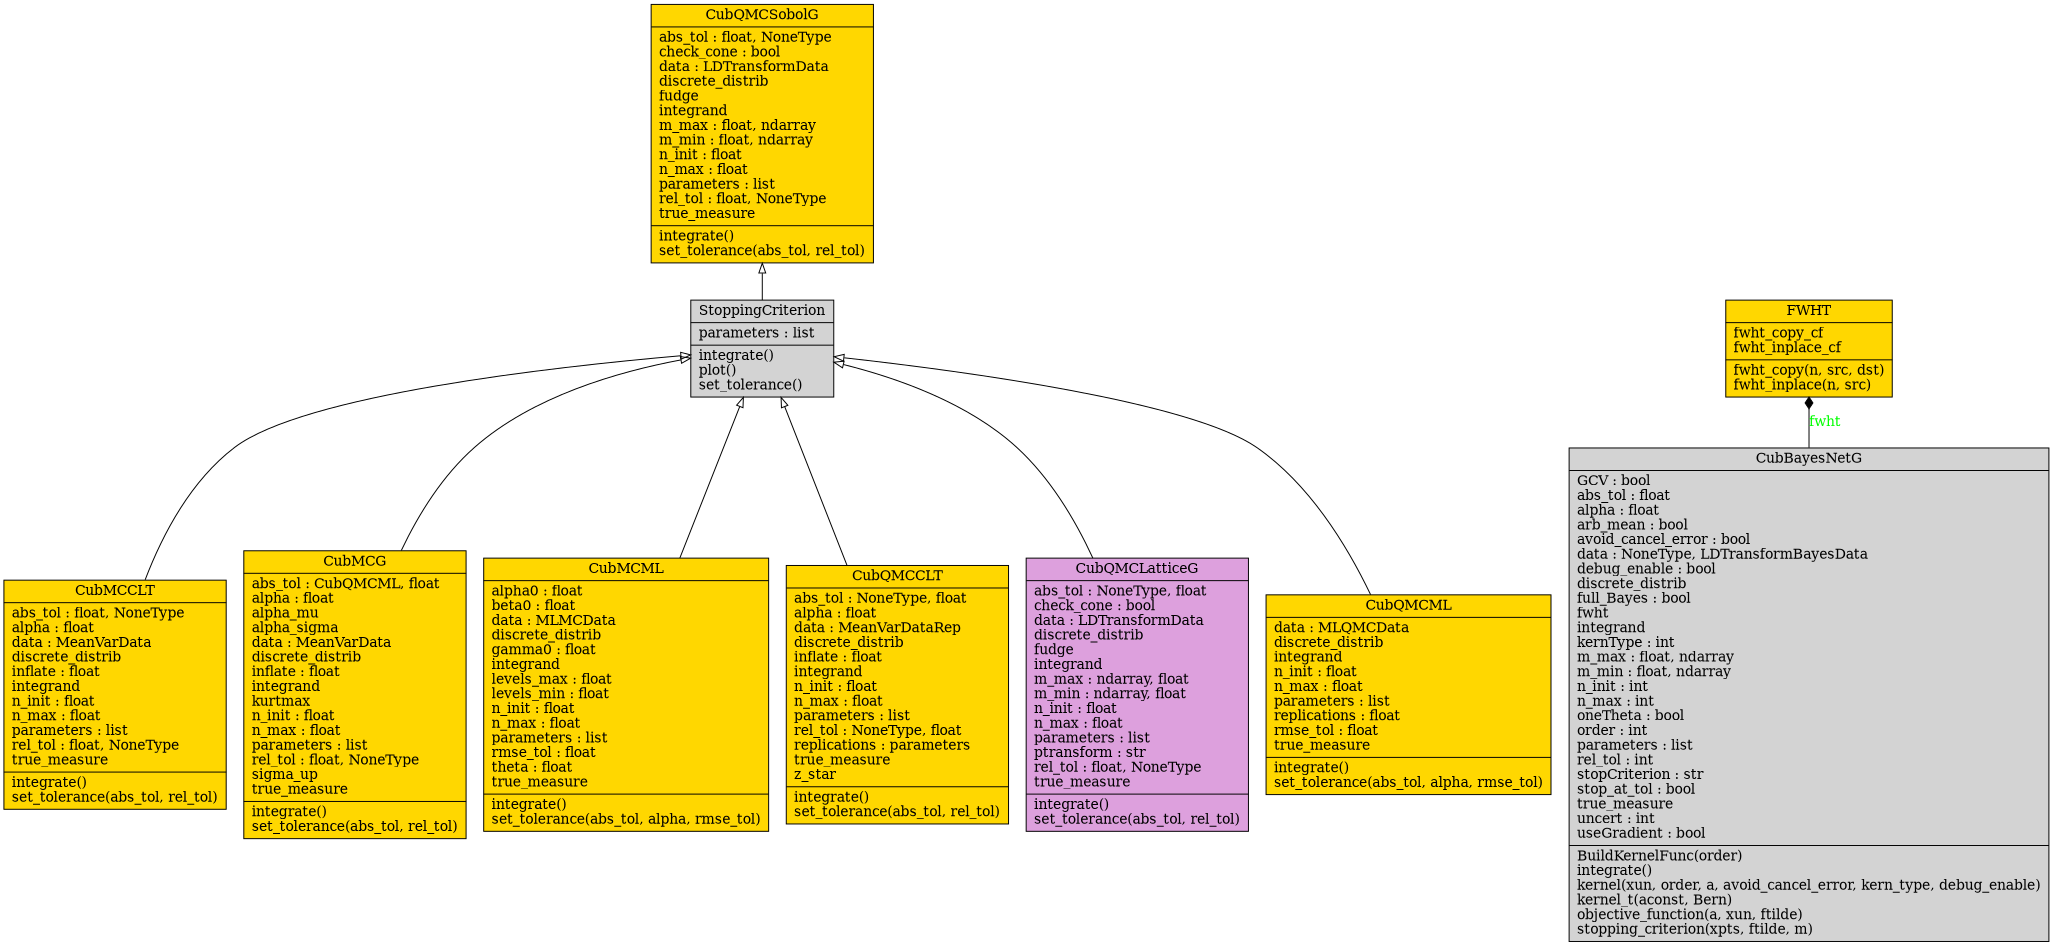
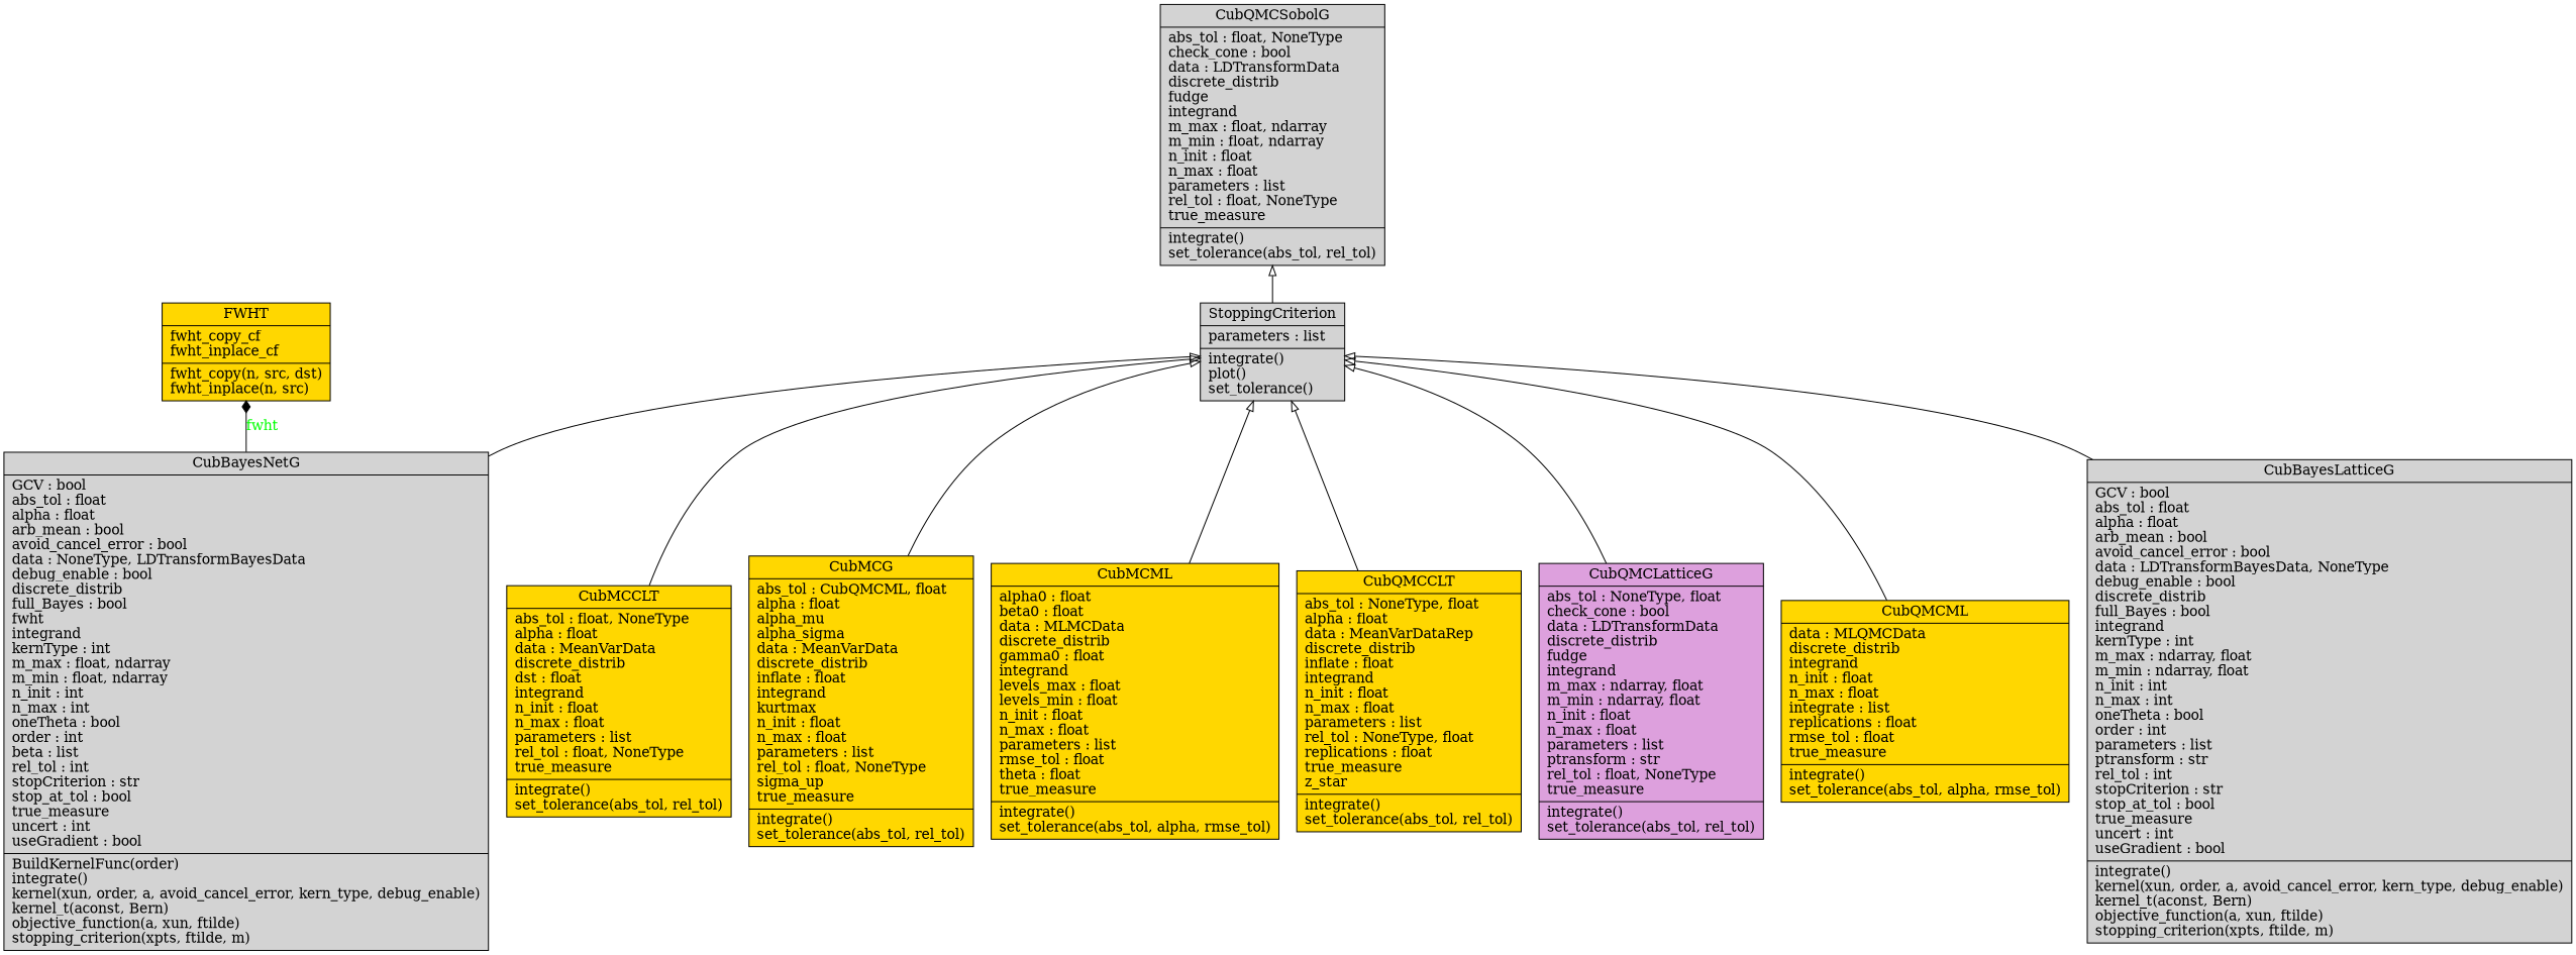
  digraph {
    rankdir=BT
    node [fillcolor=gold shape=record style=filled]
    edge [arrowhead=empty arrowtail=none]
+   n1 [fillcolor=lightgrey label="{CubBayesLatticeG|GCV : bool\labs_tol : float\lalpha : float\larb_mean : bool\lavoid_cancel_error : bool\ldata : LDTransformBayesData, NoneType\ldebug_enable : bool\ldiscrete_distrib\lfull_Bayes : bool\lintegrand\lkernType : int\lm_max : ndarray, float\lm_min : ndarray, float\ln_init : int\ln_max : int\loneTheta : bool\lorder : int\lparameters : list\lptransform : str\lrel_tol : int\lstopCriterion : str\lstop_at_tol : bool\ltrue_measure\luncert : int\luseGradient : bool\l|integrate()\lkernel(xun, order, a, avoid_cancel_error, kern_type, debug_enable)\lkernel_t(aconst, Bern)\lobjective_function(a, xun, ftilde)\lstopping_criterion(xpts, ftilde, m)\l}"]
    n2 [fillcolor=lightgrey label="{StoppingCriterion|parameters : list\l|integrate()\lplot()\lset_tolerance()\l}"]
-   n3 [label="{CubQMCSobolG|abs_tol : float, NoneType\lcheck_cone : bool\ldata : LDTransformData\ldiscrete_distrib\lfudge\lintegrand\lm_max : float, ndarray\lm_min : float, ndarray\ln_init : float\ln_max : float\lparameters : list\lrel_tol : float, NoneType\ltrue_measure\l|integrate()\lset_tolerance(abs_tol, rel_tol)\l}"]
-   n4 [fillcolor=lightgrey label="{CubBayesNetG|GCV : bool\labs_tol : float\lalpha : float\larb_mean : bool\lavoid_cancel_error : bool\ldata : NoneType, LDTransformBayesData\ldebug_enable : bool\ldiscrete_distrib\lfull_Bayes : bool\lfwht\lintegrand\lkernType : int\lm_max : float, ndarray\lm_min : float, ndarray\ln_init : int\ln_max : int\loneTheta : bool\lorder : int\lparameters : list\lrel_tol : int\lstopCriterion : str\lstop_at_tol : bool\ltrue_measure\luncert : int\luseGradient : bool\l|BuildKernelFunc(order)\lintegrate()\lkernel(xun, order, a, avoid_cancel_error, kern_type, debug_enable)\lkernel_t(aconst, Bern)\lobjective_function(a, xun, ftilde)\lstopping_criterion(xpts, ftilde, m)\l}"]
+   n3 [fillcolor=lightgrey label="{CubQMCSobolG|abs_tol : float, NoneType\lcheck_cone : bool\ldata : LDTransformData\ldiscrete_distrib\lfudge\lintegrand\lm_max : float, ndarray\lm_min : float, ndarray\ln_init : float\ln_max : float\lparameters : list\lrel_tol : float, NoneType\ltrue_measure\l|integrate()\lset_tolerance(abs_tol, rel_tol)\l}"]
+   n4 [fillcolor=lightgrey label="{CubBayesNetG|GCV : bool\labs_tol : float\lalpha : float\larb_mean : bool\lavoid_cancel_error : bool\ldata : NoneType, LDTransformBayesData\ldebug_enable : bool\ldiscrete_distrib\lfull_Bayes : bool\lfwht\lintegrand\lkernType : int\lm_max : float, ndarray\lm_min : float, ndarray\ln_init : int\ln_max : int\loneTheta : bool\lorder : int\lbeta : list\lrel_tol : int\lstopCriterion : str\lstop_at_tol : bool\ltrue_measure\luncert : int\luseGradient : bool\l|BuildKernelFunc(order)\lintegrate()\lkernel(xun, order, a, avoid_cancel_error, kern_type, debug_enable)\lkernel_t(aconst, Bern)\lobjective_function(a, xun, ftilde)\lstopping_criterion(xpts, ftilde, m)\l}"]
    n5 [label="{FWHT|fwht_copy_cf\lfwht_inplace_cf\l|fwht_copy(n, src, dst)\lfwht_inplace(n, src)\l}"]
-   n6 [label="{CubMCCLT|abs_tol : float, NoneType\lalpha : float\ldata : MeanVarData\ldiscrete_distrib\linflate : float\lintegrand\ln_init : float\ln_max : float\lparameters : list\lrel_tol : float, NoneType\ltrue_measure\l|integrate()\lset_tolerance(abs_tol, rel_tol)\l}"]
+   n6 [label="{CubMCCLT|abs_tol : float, NoneType\lalpha : float\ldata : MeanVarData\ldiscrete_distrib\ldst : float\lintegrand\ln_init : float\ln_max : float\lparameters : list\lrel_tol : float, NoneType\ltrue_measure\l|integrate()\lset_tolerance(abs_tol, rel_tol)\l}"]
    n7 [label="{CubMCG|abs_tol : CubQMCML, float\lalpha : float\lalpha_mu\lalpha_sigma\ldata : MeanVarData\ldiscrete_distrib\linflate : float\lintegrand\lkurtmax\ln_init : float\ln_max : float\lparameters : list\lrel_tol : float, NoneType\lsigma_up\ltrue_measure\l|integrate()\lset_tolerance(abs_tol, rel_tol)\l}"]
    n8 [label="{CubMCML|alpha0 : float\lbeta0 : float\ldata : MLMCData\ldiscrete_distrib\lgamma0 : float\lintegrand\llevels_max : float\llevels_min : float\ln_init : float\ln_max : float\lparameters : list\lrmse_tol : float\ltheta : float\ltrue_measure\l|integrate()\lset_tolerance(abs_tol, alpha, rmse_tol)\l}"]
-   n9 [label="{CubQMCCLT|abs_tol : NoneType, float\lalpha : float\ldata : MeanVarDataRep\ldiscrete_distrib\linflate : float\lintegrand\ln_init : float\ln_max : float\lparameters : list\lrel_tol : NoneType, float\lreplications : parameters\ltrue_measure\lz_star\l|integrate()\lset_tolerance(abs_tol, rel_tol)\l}"]
+   n9 [label="{CubQMCCLT|abs_tol : NoneType, float\lalpha : float\ldata : MeanVarDataRep\ldiscrete_distrib\linflate : float\lintegrand\ln_init : float\ln_max : float\lparameters : list\lrel_tol : NoneType, float\lreplications : float\ltrue_measure\lz_star\l|integrate()\lset_tolerance(abs_tol, rel_tol)\l}"]
    n10 [fillcolor=plum label="{CubQMCLatticeG|abs_tol : NoneType, float\lcheck_cone : bool\ldata : LDTransformData\ldiscrete_distrib\lfudge\lintegrand\lm_max : ndarray, float\lm_min : ndarray, float\ln_init : float\ln_max : float\lparameters : list\lptransform : str\lrel_tol : float, NoneType\ltrue_measure\l|integrate()\lset_tolerance(abs_tol, rel_tol)\l}"]
-   n11 [label="{CubQMCML|data : MLQMCData\ldiscrete_distrib\lintegrand\ln_init : float\ln_max : float\lparameters : list\lreplications : float\lrmse_tol : float\ltrue_measure\l|integrate()\lset_tolerance(abs_tol, alpha, rmse_tol)\l}"]
+   n11 [label="{CubQMCML|data : MLQMCData\ldiscrete_distrib\lintegrand\ln_init : float\ln_max : float\lintegrate : list\lreplications : float\lrmse_tol : float\ltrue_measure\l|integrate()\lset_tolerance(abs_tol, alpha, rmse_tol)\l}"]
+   n1 -> n2
    n2 -> n3
+   n4 -> n2
    n4 -> n5 [arrowhead=diamond fontcolor=green label=fwht style=solid]
    n6 -> n2
    n7 -> n2
    n8 -> n2
    n9 -> n2
    n10 -> n2
    n11 -> n2
  }
